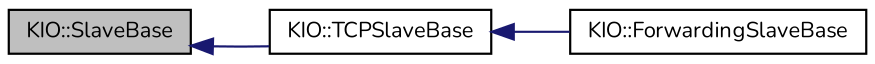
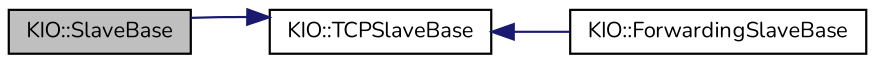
  digraph {
    fontname=Nunito
    rankdir=LR
    node [color=black fillcolor=white fontname=Nunito fontsize=10 shape=record style=filled]
    edge [color=midnightblue dir=back fontname=Nunito fontsize=10 labelfontname=Helvetica labelfontsize=10 style=solid]
    n1 [fillcolor=grey75 fontcolor=black height=0.2 label="KIO::SlaveBase" width=0.4]
    n2 [height=0.2 label="KIO::TCPSlaveBase" width=0.4]
    n3 [height=0.2 label="KIO::ForwardingSlaveBase" width=0.4]
-   n1 -> n2
+   n2 -> n1
    n2 -> n3
  }
